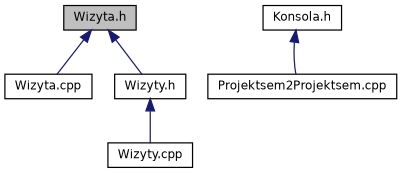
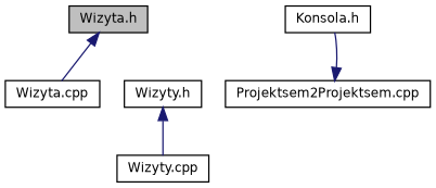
  digraph {
    node [color=black fillcolor=white fontname=Helvetica fontsize=10 shape=record style=filled]
    edge [color=midnightblue dir=back fontname=Helvetica fontsize=10 labelfontname=Helvetica labelfontsize=10 style=solid]
    n1 [fillcolor=grey75 fontcolor=black height=0.2 label="Wizyta.h" width=0.4]
    n2 [height=0.2 label="Wizyta.cpp" width=0.4]
    n3 [height=0.2 label="Wizyty.h" width=0.4]
    n4 [height=0.2 label="Wizyty.cpp" width=0.4]
    n5 [height=0.2 label="Konsola.h" width=0.4]
    n6 [height=0.2 label="Projektsem2Projektsem.cpp" width=0.4]
    n1 -> n2
-   n1 -> n3
    n3 -> n4
-   n5 -> n6
+   n6 -> n5
  }
